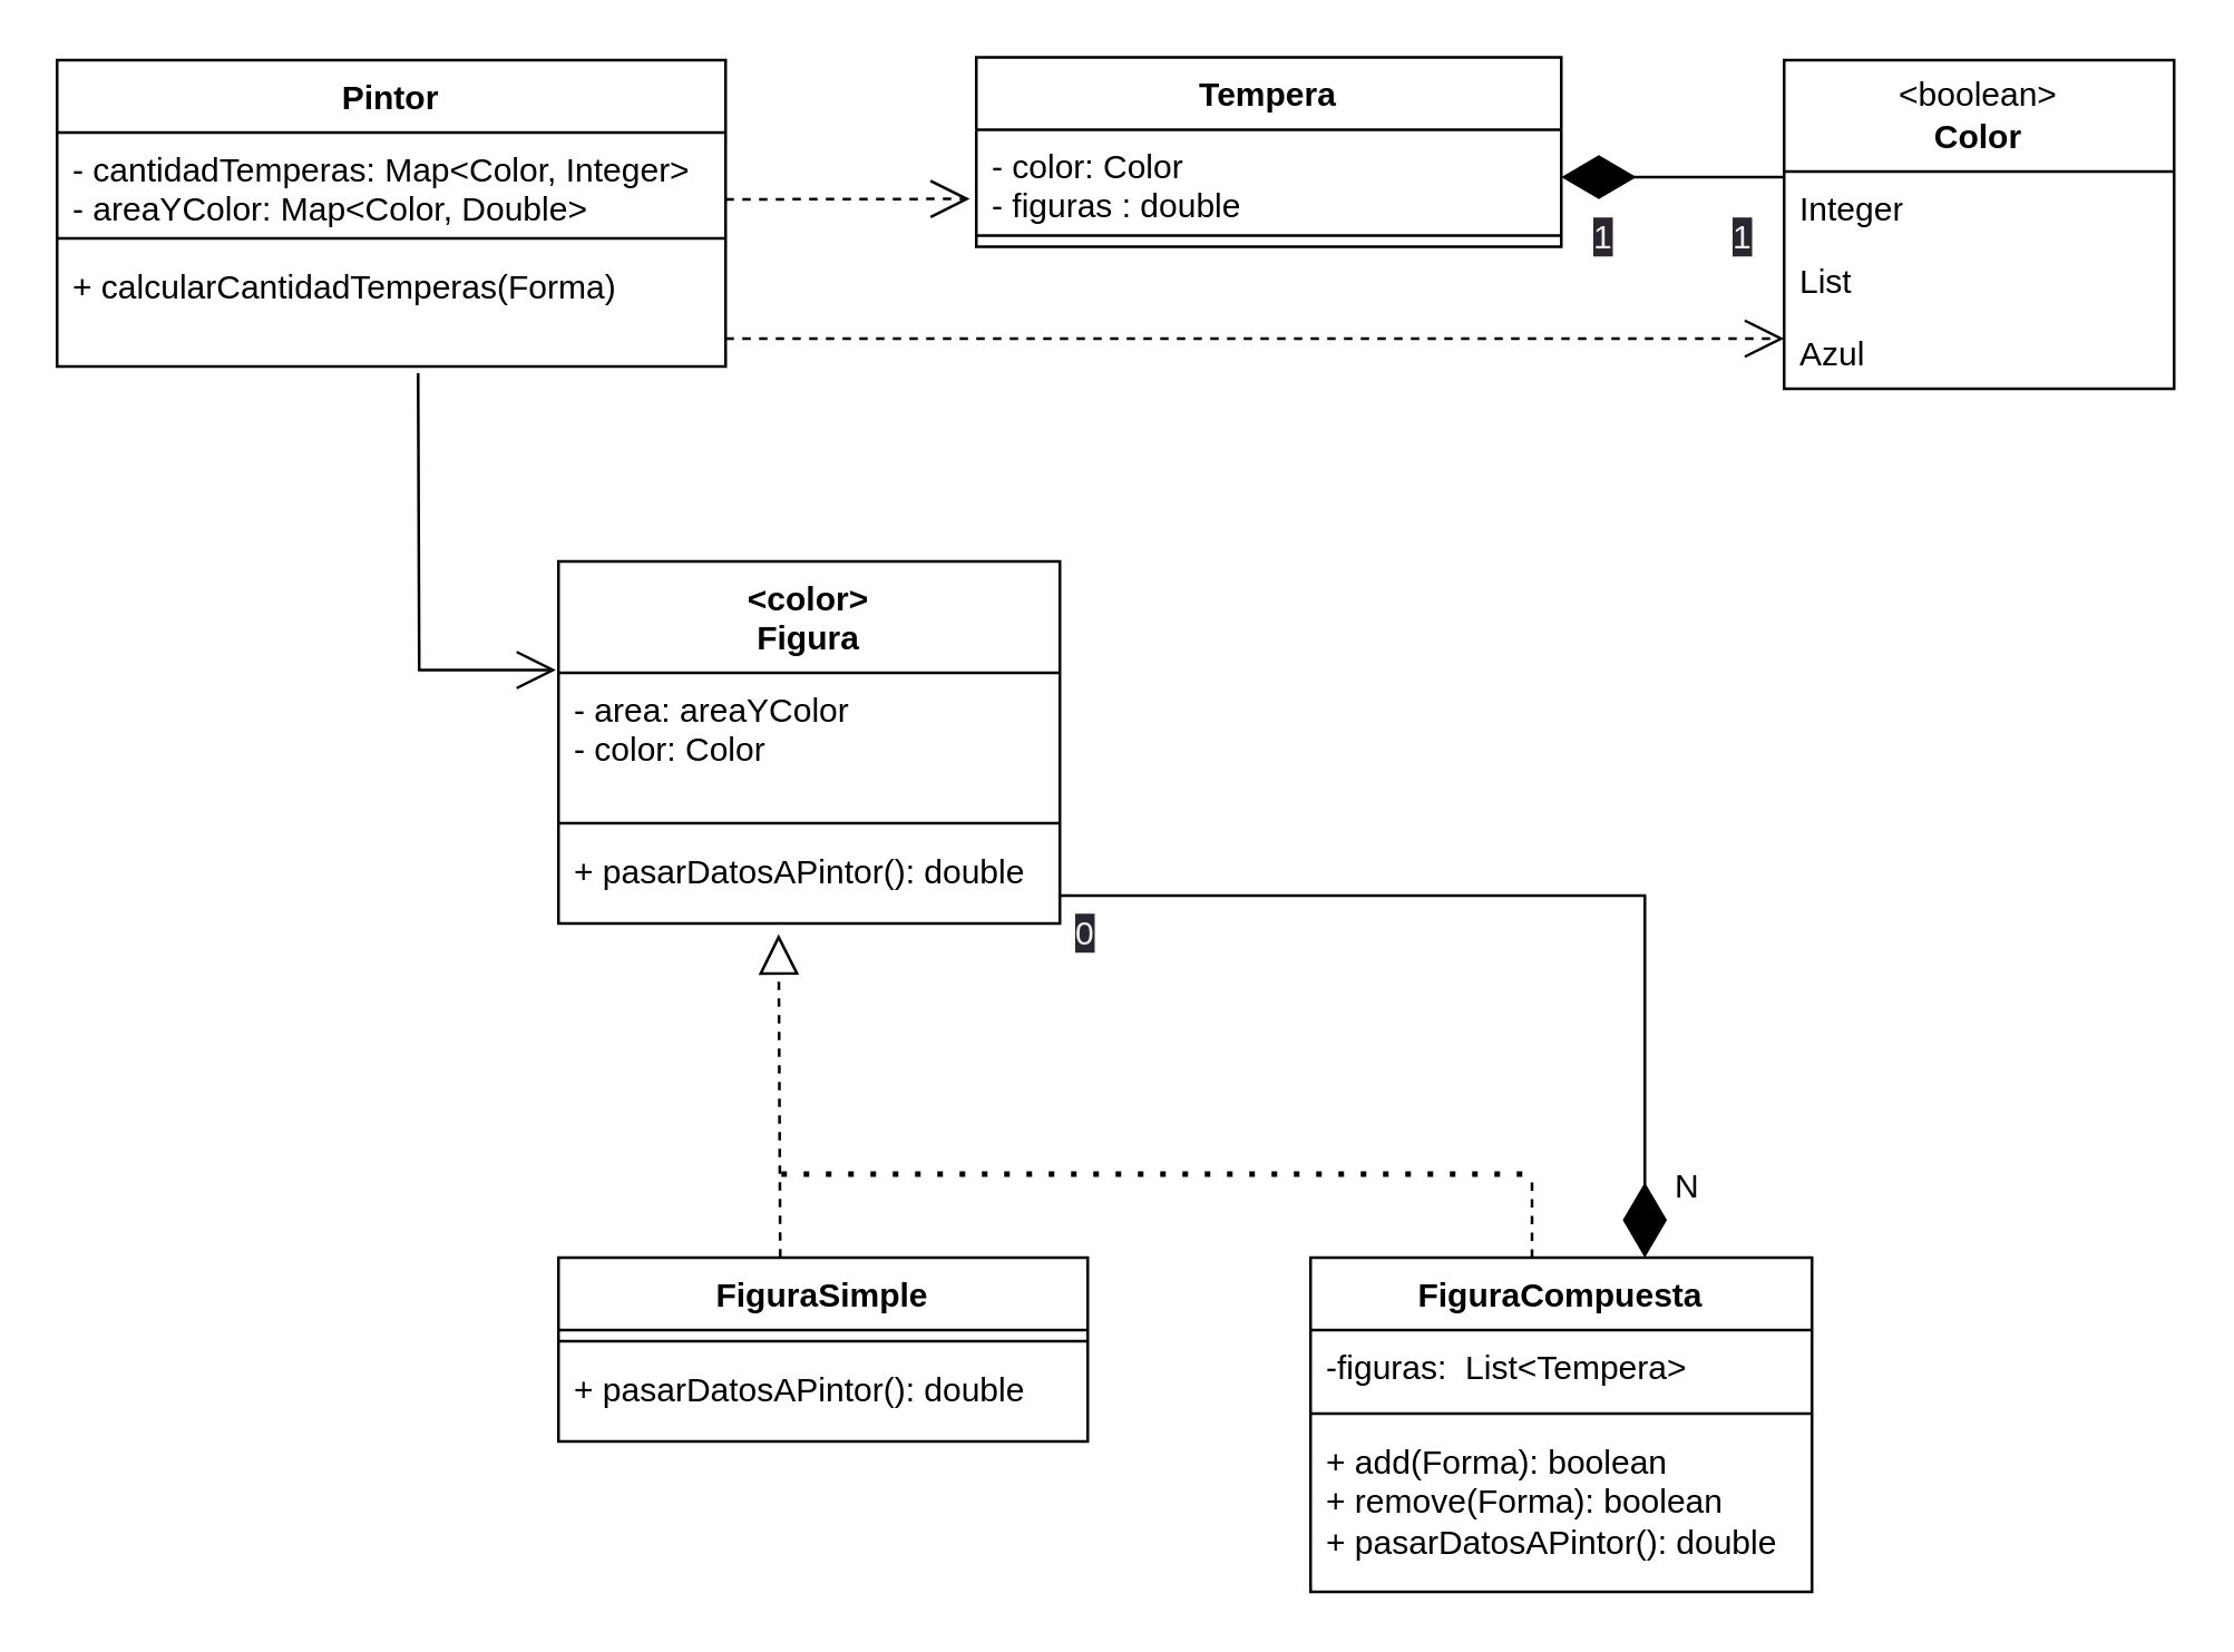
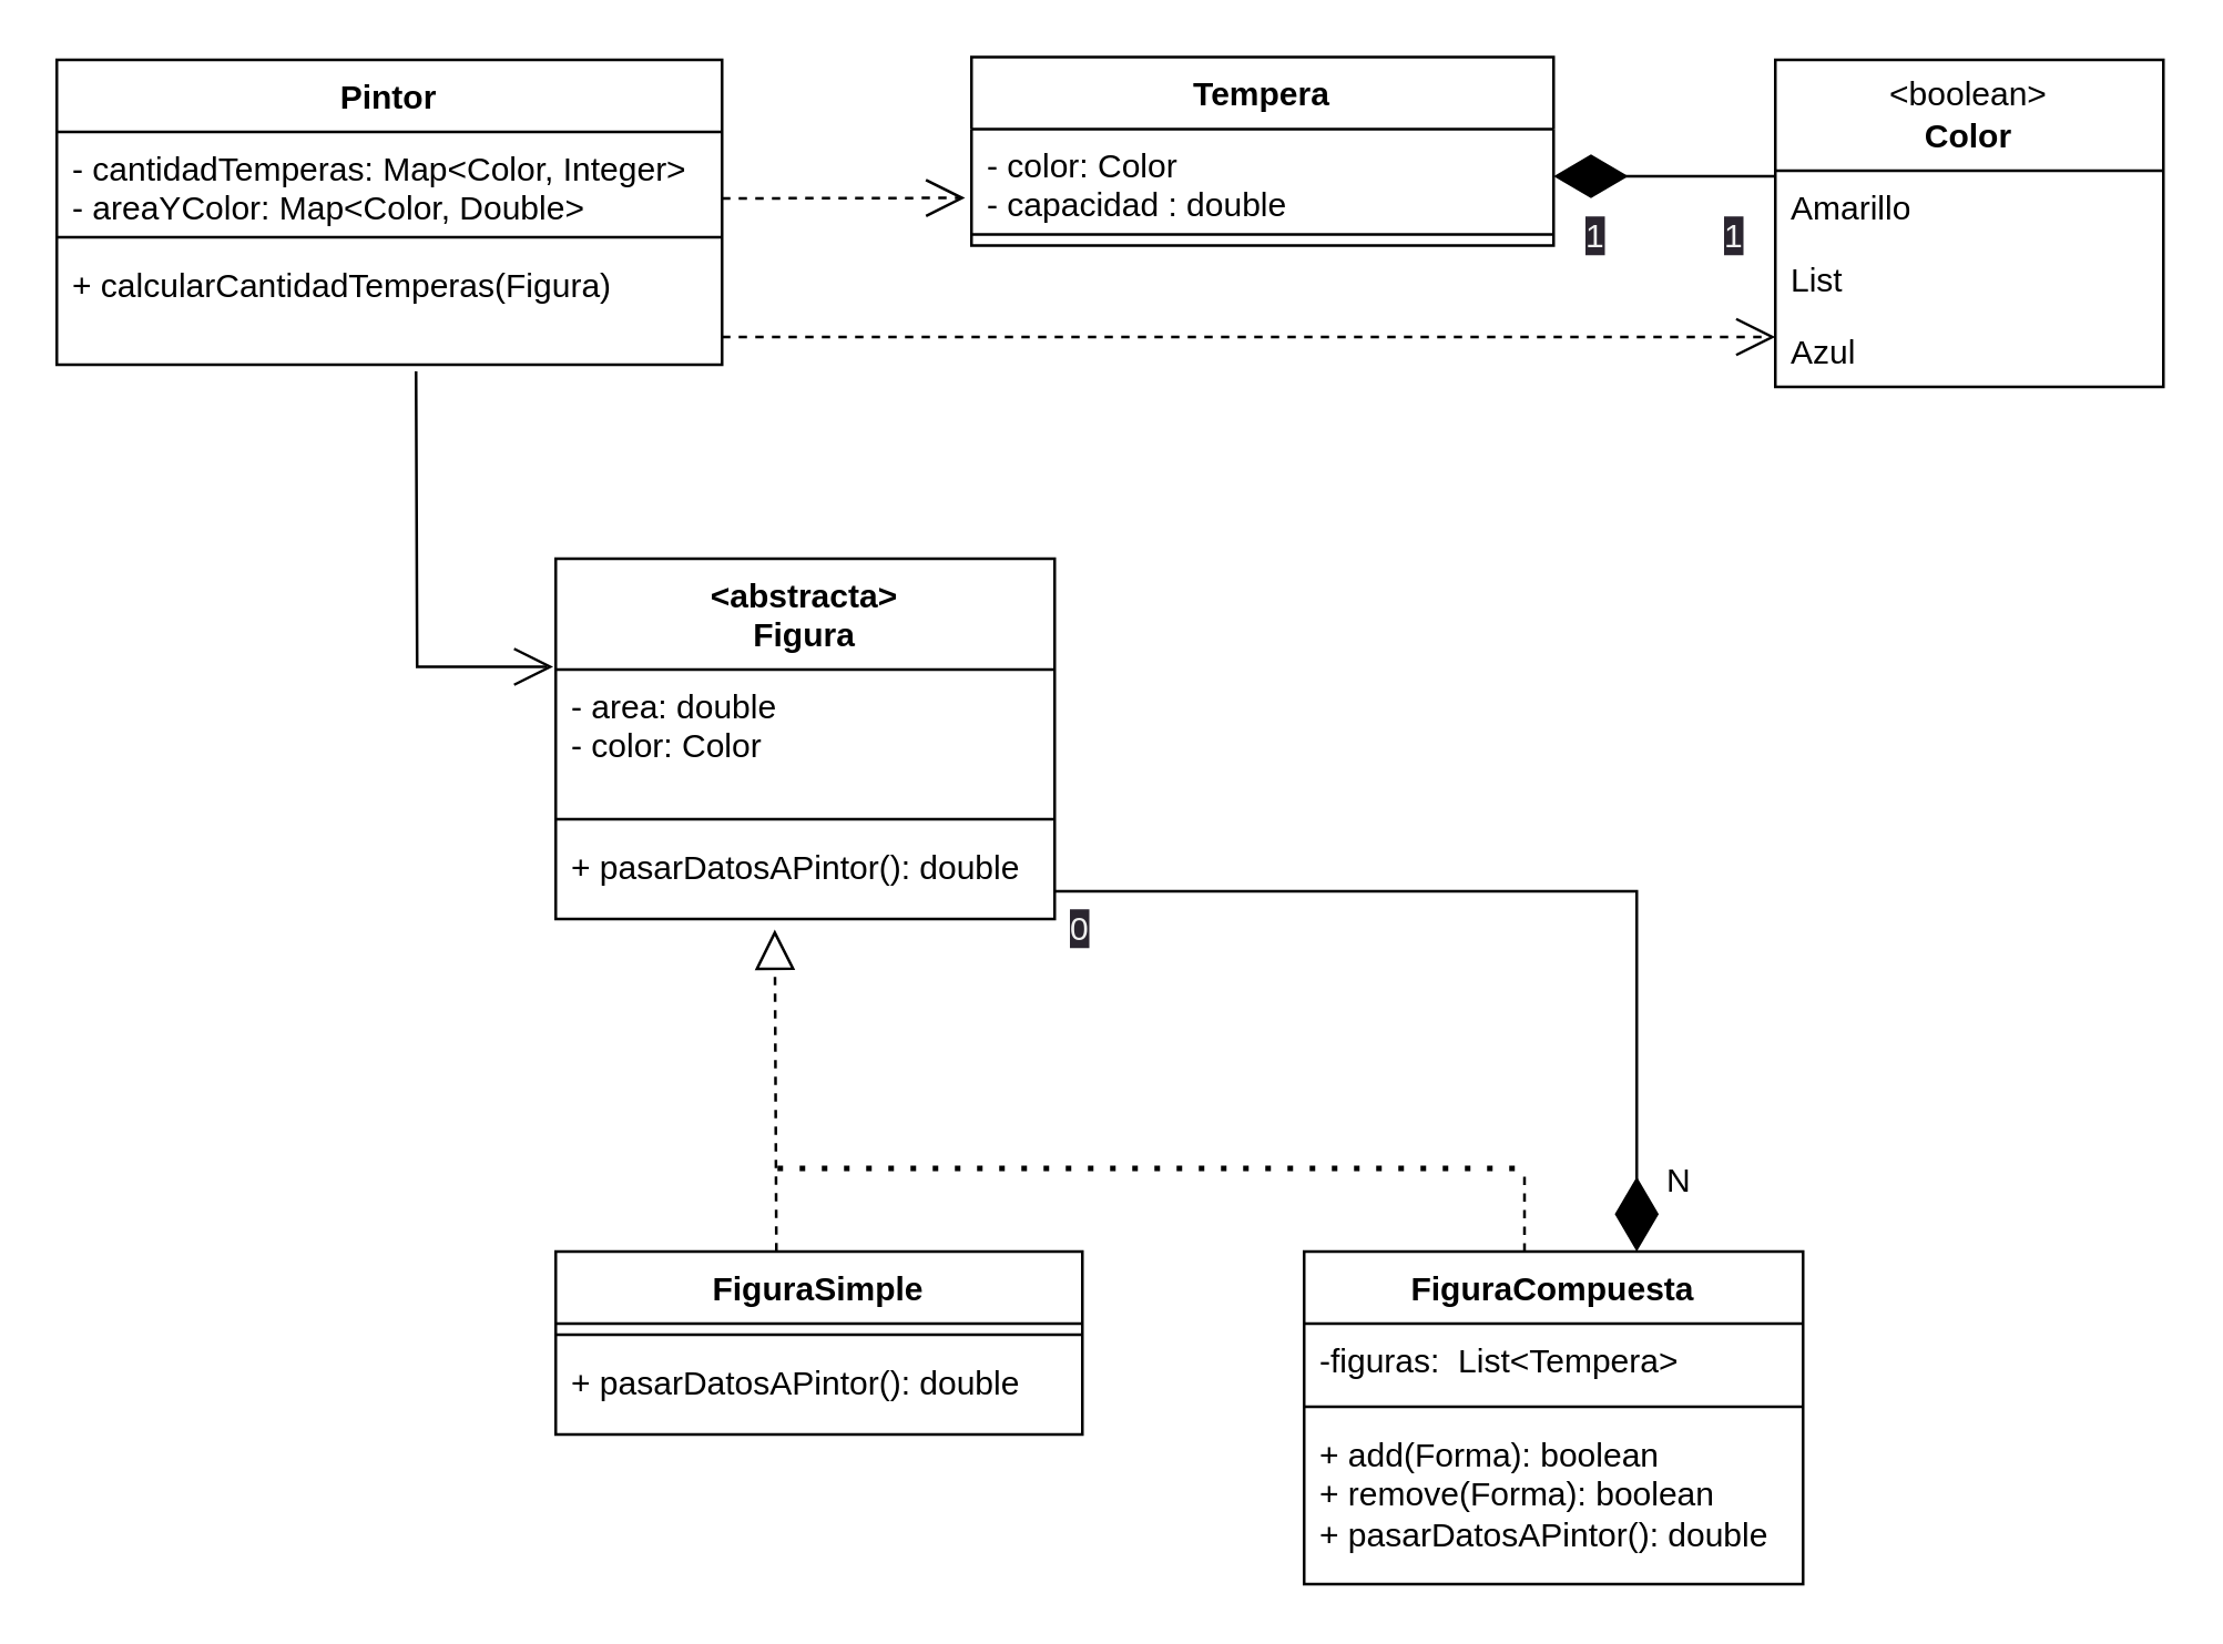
  <mxCell id="0" />
  <mxCell id="1" parent="0" />
  <mxCell id="2" value="Tempera" style="swimlane;fontStyle=1;align=center;verticalAlign=top;childLayout=stackLayout;horizontal=1;startSize=26;horizontalStack=0;resizeParent=1;resizeParentMax=0;resizeLast=0;collapsible=1;marginBottom=0;whiteSpace=wrap;html=1;" vertex="1" parent="1"><mxGeometry x="350" y="20" width="210" height="68" as="geometry" /></mxCell>
- <mxCell id="3" value="- color: Color&lt;br&gt;- figuras : double" style="text;strokeColor=none;fillColor=none;align=left;verticalAlign=top;spacingLeft=4;spacingRight=4;overflow=hidden;rotatable=0;points=[[0,0.5],[1,0.5]];portConstraint=eastwest;whiteSpace=wrap;html=1;" vertex="1" parent="2"><mxGeometry y="26" width="210" height="34" as="geometry" /></mxCell>
+ <mxCell id="3" value="- color: Color&lt;br&gt;- capacidad : double" style="text;strokeColor=none;fillColor=none;align=left;verticalAlign=top;spacingLeft=4;spacingRight=4;overflow=hidden;rotatable=0;points=[[0,0.5],[1,0.5]];portConstraint=eastwest;whiteSpace=wrap;html=1;" vertex="1" parent="2"><mxGeometry y="26" width="210" height="34" as="geometry" /></mxCell>
  <mxCell id="4" value="" style="endArrow=open;endSize=12;dashed=1;html=1;rounded=0;entryX=-0.011;entryY=0.73;entryDx=0;entryDy=0;entryPerimeter=0;" edge="1" parent="2" target="3"><mxGeometry width="160" relative="1" as="geometry"><mxPoint x="-90" y="51" as="sourcePoint" /><mxPoint x="-10" y="51" as="targetPoint" /></mxGeometry></mxCell>
  <mxCell id="5" value="" style="line;strokeWidth=1;fillColor=none;align=left;verticalAlign=middle;spacingTop=-1;spacingLeft=3;spacingRight=3;rotatable=0;labelPosition=right;points=[];portConstraint=eastwest;strokeColor=inherit;" vertex="1" parent="2"><mxGeometry y="60" width="210" height="8" as="geometry" /></mxCell>
  <mxCell id="6" value="&amp;lt;boolean&amp;gt;&lt;br style=&quot;font-weight: 700;&quot;&gt;&lt;span style=&quot;font-weight: 700;&quot;&gt;Color&lt;/span&gt;" style="swimlane;fontStyle=0;childLayout=stackLayout;horizontal=1;startSize=40;fillColor=none;horizontalStack=0;resizeParent=1;resizeParentMax=0;resizeLast=0;collapsible=1;marginBottom=0;whiteSpace=wrap;html=1;" vertex="1" parent="1"><mxGeometry x="640" y="21" width="140" height="118" as="geometry" /></mxCell>
- <mxCell id="7" value="Integer" style="text;strokeColor=none;fillColor=none;align=left;verticalAlign=top;spacingLeft=4;spacingRight=4;overflow=hidden;rotatable=0;points=[[0,0.5],[1,0.5]];portConstraint=eastwest;whiteSpace=wrap;html=1;" vertex="1" parent="6"><mxGeometry y="40" width="140" height="26" as="geometry" /></mxCell>
+ <mxCell id="7" value="Amarillo" style="text;strokeColor=none;fillColor=none;align=left;verticalAlign=top;spacingLeft=4;spacingRight=4;overflow=hidden;rotatable=0;points=[[0,0.5],[1,0.5]];portConstraint=eastwest;whiteSpace=wrap;html=1;" vertex="1" parent="6"><mxGeometry y="40" width="140" height="26" as="geometry" /></mxCell>
  <mxCell id="8" value="List" style="text;strokeColor=none;fillColor=none;align=left;verticalAlign=top;spacingLeft=4;spacingRight=4;overflow=hidden;rotatable=0;points=[[0,0.5],[1,0.5]];portConstraint=eastwest;whiteSpace=wrap;html=1;" vertex="1" parent="6"><mxGeometry y="66" width="140" height="26" as="geometry" /></mxCell>
  <mxCell id="9" value="Azul" style="text;strokeColor=none;fillColor=none;align=left;verticalAlign=top;spacingLeft=4;spacingRight=4;overflow=hidden;rotatable=0;points=[[0,0.5],[1,0.5]];portConstraint=eastwest;whiteSpace=wrap;html=1;" vertex="1" parent="6"><mxGeometry y="92" width="140" height="26" as="geometry" /></mxCell>
  <mxCell id="10" value="FiguraSimple" style="swimlane;fontStyle=1;align=center;verticalAlign=top;childLayout=stackLayout;horizontal=1;startSize=26;horizontalStack=0;resizeParent=1;resizeParentMax=0;resizeLast=0;collapsible=1;marginBottom=0;whiteSpace=wrap;html=1;" vertex="1" parent="1"><mxGeometry x="200" y="451" width="190" height="66" as="geometry" /></mxCell>
  <mxCell id="11" value="" style="line;strokeWidth=1;fillColor=none;align=left;verticalAlign=middle;spacingTop=-1;spacingLeft=3;spacingRight=3;rotatable=0;labelPosition=right;points=[];portConstraint=eastwest;strokeColor=inherit;" vertex="1" parent="10"><mxGeometry y="26" width="190" height="8" as="geometry" /></mxCell>
  <mxCell id="12" value="+ pasarDatosAPintor(): double" style="text;strokeColor=none;fillColor=none;align=left;verticalAlign=top;spacingLeft=4;spacingRight=4;overflow=hidden;rotatable=0;points=[[0,0.5],[1,0.5]];portConstraint=eastwest;whiteSpace=wrap;html=1;" vertex="1" parent="10"><mxGeometry y="34" width="190" height="32" as="geometry" /></mxCell>
- <mxCell id="13" value="&amp;lt;color&amp;gt;&lt;br&gt;Figura" style="swimlane;fontStyle=1;align=center;verticalAlign=top;childLayout=stackLayout;horizontal=1;startSize=40;horizontalStack=0;resizeParent=1;resizeParentMax=0;resizeLast=0;collapsible=1;marginBottom=0;whiteSpace=wrap;html=1;" vertex="1" parent="1"><mxGeometry x="200" y="201" width="180" height="130" as="geometry" /></mxCell>
- <mxCell id="14" value="- area: areaYColor&lt;br&gt;- color: Color" style="text;strokeColor=none;fillColor=none;align=left;verticalAlign=top;spacingLeft=4;spacingRight=4;overflow=hidden;rotatable=0;points=[[0,0.5],[1,0.5]];portConstraint=eastwest;whiteSpace=wrap;html=1;" vertex="1" parent="13"><mxGeometry y="40" width="180" height="50" as="geometry" /></mxCell>
+ <mxCell id="13" value="&amp;lt;abstracta&amp;gt;&lt;br&gt;Figura" style="swimlane;fontStyle=1;align=center;verticalAlign=top;childLayout=stackLayout;horizontal=1;startSize=40;horizontalStack=0;resizeParent=1;resizeParentMax=0;resizeLast=0;collapsible=1;marginBottom=0;whiteSpace=wrap;html=1;" vertex="1" parent="1"><mxGeometry x="200" y="201" width="180" height="130" as="geometry" /></mxCell>
+ <mxCell id="14" value="- area: double&lt;br&gt;- color: Color" style="text;strokeColor=none;fillColor=none;align=left;verticalAlign=top;spacingLeft=4;spacingRight=4;overflow=hidden;rotatable=0;points=[[0,0.5],[1,0.5]];portConstraint=eastwest;whiteSpace=wrap;html=1;" vertex="1" parent="13"><mxGeometry y="40" width="180" height="50" as="geometry" /></mxCell>
  <mxCell id="15" value="" style="line;strokeWidth=1;fillColor=none;align=left;verticalAlign=middle;spacingTop=-1;spacingLeft=3;spacingRight=3;rotatable=0;labelPosition=right;points=[];portConstraint=eastwest;strokeColor=inherit;" vertex="1" parent="13"><mxGeometry y="90" width="180" height="8" as="geometry" /></mxCell>
  <mxCell id="16" value="+ pasarDatosAPintor(): double" style="text;strokeColor=none;fillColor=none;align=left;verticalAlign=top;spacingLeft=4;spacingRight=4;overflow=hidden;rotatable=0;points=[[0,0.5],[1,0.5]];portConstraint=eastwest;whiteSpace=wrap;html=1;" vertex="1" parent="13"><mxGeometry y="98" width="180" height="32" as="geometry" /></mxCell>
  <mxCell id="17" value="FiguraCompuesta" style="swimlane;fontStyle=1;align=center;verticalAlign=top;childLayout=stackLayout;horizontal=1;startSize=26;horizontalStack=0;resizeParent=1;resizeParentMax=0;resizeLast=0;collapsible=1;marginBottom=0;whiteSpace=wrap;html=1;" vertex="1" parent="1"><mxGeometry x="470" y="451" width="180" height="120" as="geometry" /></mxCell>
  <mxCell id="18" value="-figuras:&amp;nbsp; List&amp;lt;Tempera&amp;gt;" style="text;strokeColor=none;fillColor=none;align=left;verticalAlign=top;spacingLeft=4;spacingRight=4;overflow=hidden;rotatable=0;points=[[0,0.5],[1,0.5]];portConstraint=eastwest;whiteSpace=wrap;html=1;" vertex="1" parent="17"><mxGeometry y="26" width="180" height="26" as="geometry" /></mxCell>
  <mxCell id="19" value="" style="line;strokeWidth=1;fillColor=none;align=left;verticalAlign=middle;spacingTop=-1;spacingLeft=3;spacingRight=3;rotatable=0;labelPosition=right;points=[];portConstraint=eastwest;strokeColor=inherit;" vertex="1" parent="17"><mxGeometry y="52" width="180" height="8" as="geometry" /></mxCell>
  <mxCell id="20" value="+ add(Forma): boolean&lt;br&gt;+ remove(Forma): boolean&lt;br&gt;+ pasarDatosAPintor(): double" style="text;strokeColor=none;fillColor=none;align=left;verticalAlign=top;spacingLeft=4;spacingRight=4;overflow=hidden;rotatable=0;points=[[0,0.5],[1,0.5]];portConstraint=eastwest;whiteSpace=wrap;html=1;" vertex="1" parent="17"><mxGeometry y="60" width="180" height="60" as="geometry" /></mxCell>
  <mxCell id="21" value="" style="endArrow=block;dashed=1;endFill=0;endSize=12;html=1;rounded=0;entryX=0.439;entryY=1.12;entryDx=0;entryDy=0;entryPerimeter=0;exitX=0.419;exitY=-0.001;exitDx=0;exitDy=0;exitPerimeter=0;" edge="1" parent="1" source="10" target="16"><mxGeometry width="160" relative="1" as="geometry"><mxPoint x="280" y="441" as="sourcePoint" /><mxPoint x="440" y="441" as="targetPoint" /></mxGeometry></mxCell>
  <mxCell id="22" value="" style="endArrow=none;dashed=1;html=1;dashPattern=1 3;strokeWidth=2;rounded=0;" edge="1" parent="1"><mxGeometry width="50" height="50" relative="1" as="geometry"><mxPoint x="280" y="421" as="sourcePoint" /><mxPoint x="550" y="421" as="targetPoint" /></mxGeometry></mxCell>
  <mxCell id="23" value="" style="endArrow=none;dashed=1;html=1;rounded=0;" edge="1" parent="1"><mxGeometry width="50" height="50" relative="1" as="geometry"><mxPoint x="549.5" y="451" as="sourcePoint" /><mxPoint x="549.5" y="421" as="targetPoint" /></mxGeometry></mxCell>
  <mxCell id="24" value="" style="endArrow=diamondThin;endFill=1;endSize=24;html=1;rounded=0;" edge="1" parent="1"><mxGeometry width="160" relative="1" as="geometry"><mxPoint x="390" y="321" as="sourcePoint" /><mxPoint x="590" y="451" as="targetPoint" /><Array as="points"><mxPoint x="380" y="321" /><mxPoint x="390" y="321" /><mxPoint x="590" y="321" /></Array></mxGeometry></mxCell>
  <mxCell id="25" value="N" style="text;html=1;align=center;verticalAlign=middle;resizable=0;points=[];autosize=1;strokeColor=none;fillColor=none;" vertex="1" parent="1"><mxGeometry x="590" y="411" width="30" height="30" as="geometry" /></mxCell>
  <mxCell id="26" value="Pintor" style="swimlane;fontStyle=1;align=center;verticalAlign=top;childLayout=stackLayout;horizontal=1;startSize=26;horizontalStack=0;resizeParent=1;resizeParentMax=0;resizeLast=0;collapsible=1;marginBottom=0;whiteSpace=wrap;html=1;" vertex="1" parent="1"><mxGeometry x="20" y="21" width="240" height="110" as="geometry" /></mxCell>
  <mxCell id="27" value="- cantidadTemperas: Map&amp;lt;Color, Integer&amp;gt;&lt;br&gt;- areaYColor: Map&amp;lt;Color, Double&amp;gt;" style="text;strokeColor=none;fillColor=none;align=left;verticalAlign=top;spacingLeft=4;spacingRight=4;overflow=hidden;rotatable=0;points=[[0,0.5],[1,0.5]];portConstraint=eastwest;whiteSpace=wrap;html=1;" vertex="1" parent="26"><mxGeometry y="26" width="240" height="34" as="geometry" /></mxCell>
  <mxCell id="28" value="" style="line;strokeWidth=1;fillColor=none;align=left;verticalAlign=middle;spacingTop=-1;spacingLeft=3;spacingRight=3;rotatable=0;labelPosition=right;points=[];portConstraint=eastwest;strokeColor=inherit;" vertex="1" parent="26"><mxGeometry y="60" width="240" height="8" as="geometry" /></mxCell>
- <mxCell id="29" value="+ calcularCantidadTemperas(Forma)" style="text;strokeColor=none;fillColor=none;align=left;verticalAlign=top;spacingLeft=4;spacingRight=4;overflow=hidden;rotatable=0;points=[[0,0.5],[1,0.5]];portConstraint=eastwest;whiteSpace=wrap;html=1;" vertex="1" parent="26"><mxGeometry y="68" width="240" height="42" as="geometry" /></mxCell>
+ <mxCell id="29" value="+ calcularCantidadTemperas(Figura)" style="text;strokeColor=none;fillColor=none;align=left;verticalAlign=top;spacingLeft=4;spacingRight=4;overflow=hidden;rotatable=0;points=[[0,0.5],[1,0.5]];portConstraint=eastwest;whiteSpace=wrap;html=1;" vertex="1" parent="26"><mxGeometry y="68" width="240" height="42" as="geometry" /></mxCell>
  <mxCell id="30" value="" style="endArrow=open;endSize=12;dashed=0;html=1;rounded=0;entryX=-0.005;entryY=-0.02;entryDx=0;entryDy=0;entryPerimeter=0;exitX=0.54;exitY=1.057;exitDx=0;exitDy=0;exitPerimeter=0;" edge="1" parent="1" source="29" target="14"><mxGeometry width="160" relative="1" as="geometry"><mxPoint x="272" y="171" as="sourcePoint" /><mxPoint x="570" y="281" as="targetPoint" /><Array as="points"><mxPoint x="150" y="240" /></Array></mxGeometry></mxCell>
  <mxCell id="31" value="" style="endArrow=diamondThin;endFill=1;endSize=24;html=1;rounded=0;entryX=1;entryY=0.5;entryDx=0;entryDy=0;" edge="1" parent="1" target="3"><mxGeometry width="160" relative="1" as="geometry"><mxPoint x="640" y="63" as="sourcePoint" /><mxPoint x="570" y="63" as="targetPoint" /></mxGeometry></mxCell>
  <mxCell id="32" value="&lt;span style=&quot;color: rgb(240, 240, 240); font-family: Helvetica; font-size: 12px; font-style: normal; font-variant-ligatures: normal; font-variant-caps: normal; font-weight: 400; letter-spacing: normal; orphans: 2; text-align: center; text-indent: 0px; text-transform: none; widows: 2; word-spacing: 0px; -webkit-text-stroke-width: 0px; background-color: rgb(42, 37, 47); text-decoration-thickness: initial; text-decoration-style: initial; text-decoration-color: initial; float: none; display: inline !important;&quot;&gt;1&lt;br&gt;&lt;/span&gt;" style="text;whiteSpace=wrap;html=1;" vertex="1" parent="1"><mxGeometry x="570" y="71" width="20" height="30" as="geometry" /></mxCell>
  <mxCell id="33" value="&lt;span style=&quot;color: rgb(240, 240, 240); font-family: Helvetica; font-size: 12px; font-style: normal; font-variant-ligatures: normal; font-variant-caps: normal; font-weight: 400; letter-spacing: normal; orphans: 2; text-align: center; text-indent: 0px; text-transform: none; widows: 2; word-spacing: 0px; -webkit-text-stroke-width: 0px; background-color: rgb(42, 37, 47); text-decoration-thickness: initial; text-decoration-style: initial; text-decoration-color: initial; float: none; display: inline !important;&quot;&gt;1&lt;br&gt;&lt;/span&gt;" style="text;whiteSpace=wrap;html=1;" vertex="1" parent="1"><mxGeometry x="620" y="71" width="20" height="30" as="geometry" /></mxCell>
  <mxCell id="34" value="&lt;span style=&quot;color: rgb(240, 240, 240); font-family: Helvetica; font-size: 12px; font-style: normal; font-variant-ligatures: normal; font-variant-caps: normal; font-weight: 400; letter-spacing: normal; orphans: 2; text-align: center; text-indent: 0px; text-transform: none; widows: 2; word-spacing: 0px; -webkit-text-stroke-width: 0px; background-color: rgb(42, 37, 47); text-decoration-thickness: initial; text-decoration-style: initial; text-decoration-color: initial; float: none; display: inline !important;&quot;&gt;0&lt;br&gt;&lt;/span&gt;" style="text;whiteSpace=wrap;html=1;" vertex="1" parent="1"><mxGeometry x="384" y="321" width="20" height="30" as="geometry" /></mxCell>
  <mxCell id="35" value="" style="endArrow=open;endSize=12;dashed=1;html=1;rounded=0;exitX=1;exitY=0.762;exitDx=0;exitDy=0;exitPerimeter=0;" edge="1" parent="1" source="29"><mxGeometry width="160" relative="1" as="geometry"><mxPoint x="480" y="121" as="sourcePoint" /><mxPoint x="640" y="121" as="targetPoint" /></mxGeometry></mxCell>
